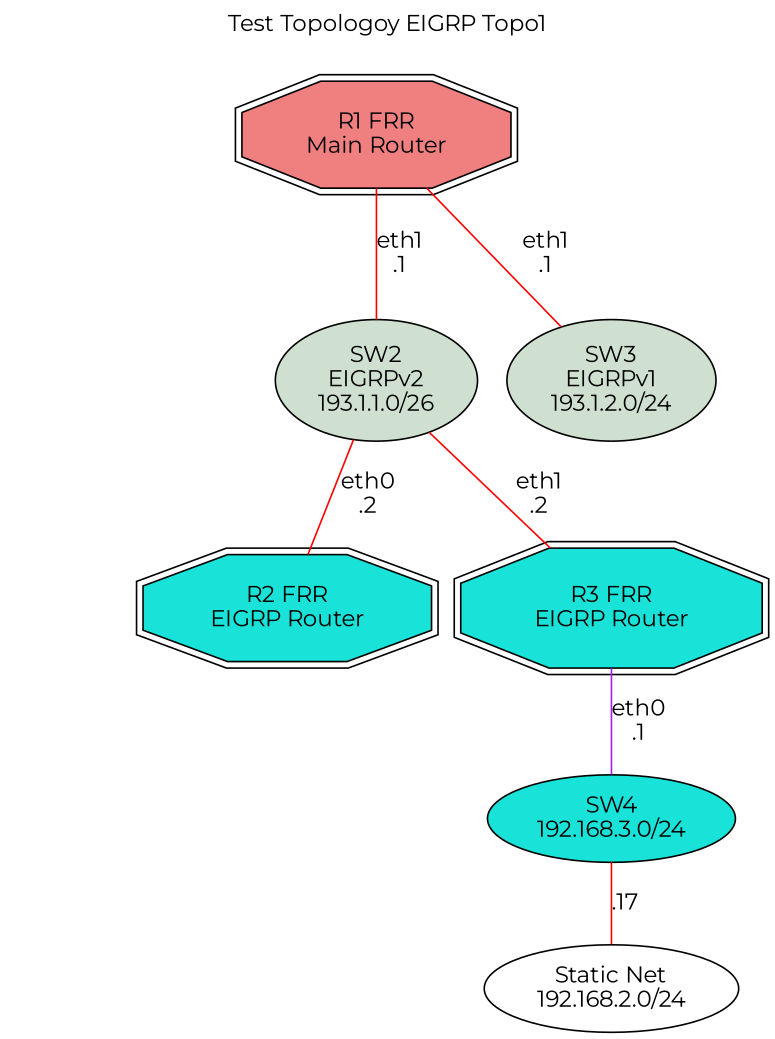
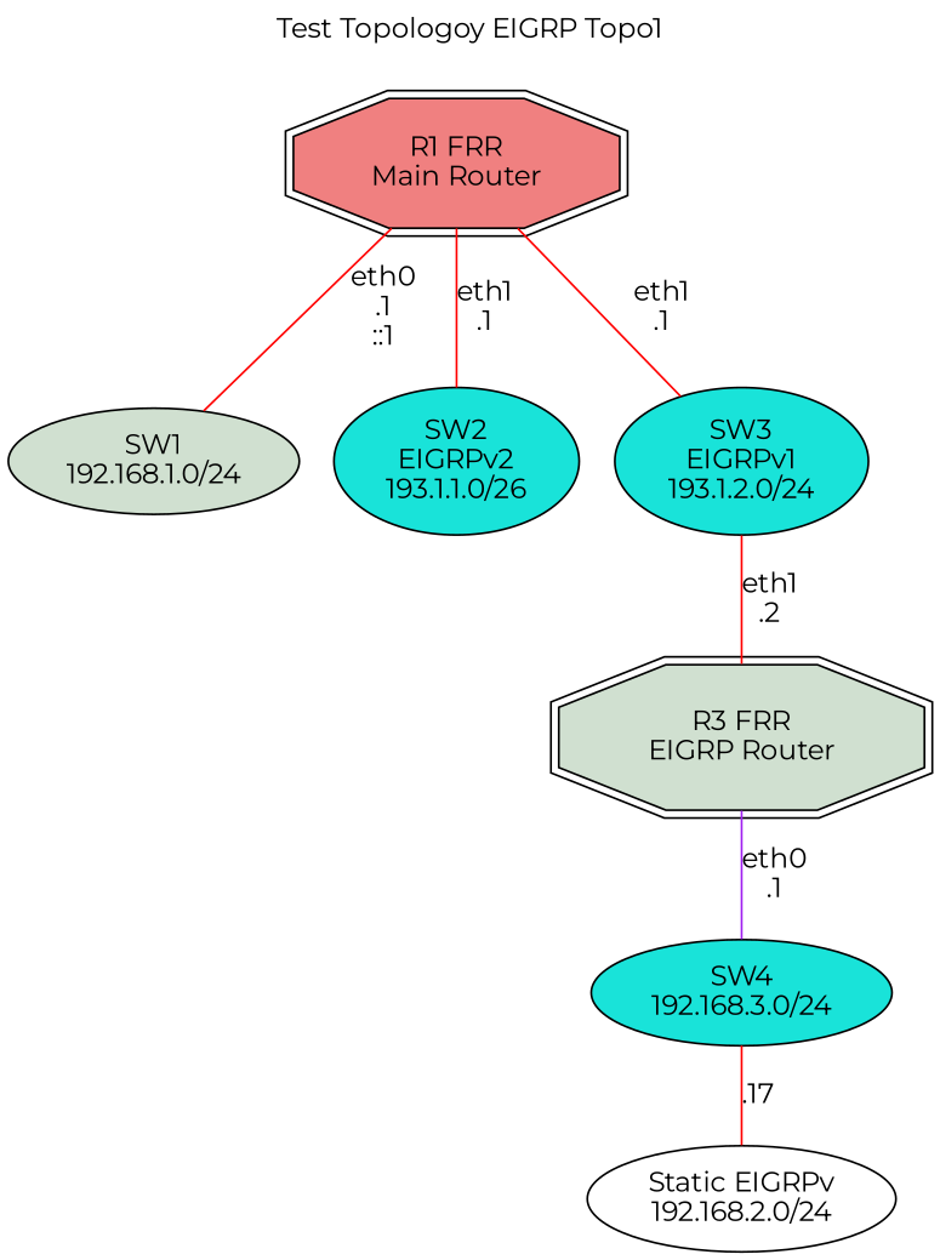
  graph {
    constraint=false
    fontname=Montserrat
    label="Test Topologoy EIGRP Topo1"
    labelloc=t
    node [fillcolor="#d0e0d0" fontname=Montserrat style=filled]
    edge [color=red fontname=Montserrat]
    n1 [fillcolor="#f08080" label="R1 FRR\nMain Router" shape=doubleoctagon]
-   n3 [label="SW2\nEIGRPv2\n193.1.1.0/26"]
-   n4 [label="SW3\nEIGRPv1\n193.1.2.0/24"]
-   n5 [fillcolor="#19e3d9" label="R2 FRR\nEIGRP Router" shape=doubleoctagon]
-   n6 [fillcolor="#19e3d9" label="R3 FRR\nEIGRP Router" shape=doubleoctagon]
+   n2 [label="SW1\n192.168.1.0/24"]
+   n3 [fillcolor="#19e3d9" label="SW2\nEIGRPv2\n193.1.1.0/26"]
+   n4 [fillcolor="#19e3d9" label="SW3\nEIGRPv1\n193.1.2.0/24"]
+   n6 [label="R3 FRR\nEIGRP Router" shape=doubleoctagon]
    n7 [fillcolor="#19e3d9" label="SW4\n192.168.3.0/24"]
-   n8 [label="Static Net\n192.168.2.0/24" fillcolor="" style=""]
+   n8 [label="Static EIGRPv\n192.168.2.0/24" fillcolor="" style=""]
+   n1 -- n2 [label="eth0\n.1\n::1"]
    n1 -- n3 [label="eth1\n.1"]
    n1 -- n4 [label="eth1\n.1"]
-   n3 -- n5 [label="eth0\n.2"]
-   n3 -- n6 [label="eth1\n.2"]
+   n4 -- n6 [label="eth1\n.2"]
    n6 -- n7 [color=purple label="eth0\n.1"]
    n7 -- n8 [label=.17]
  }
